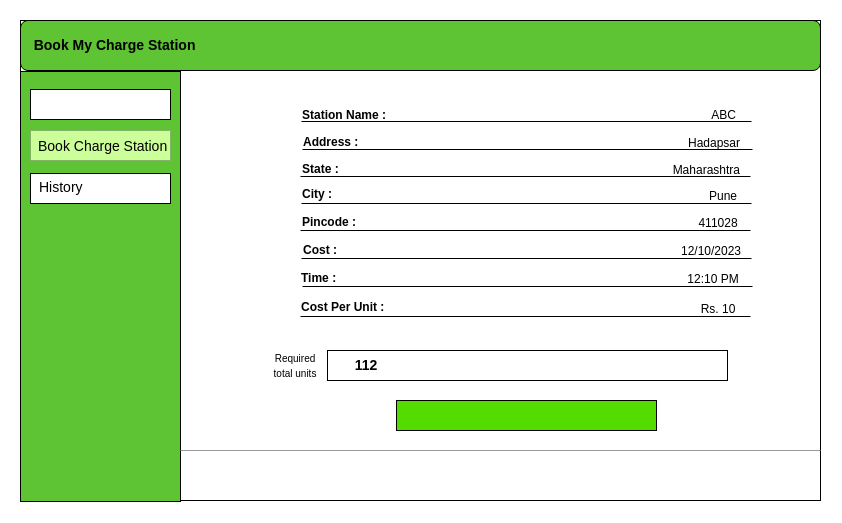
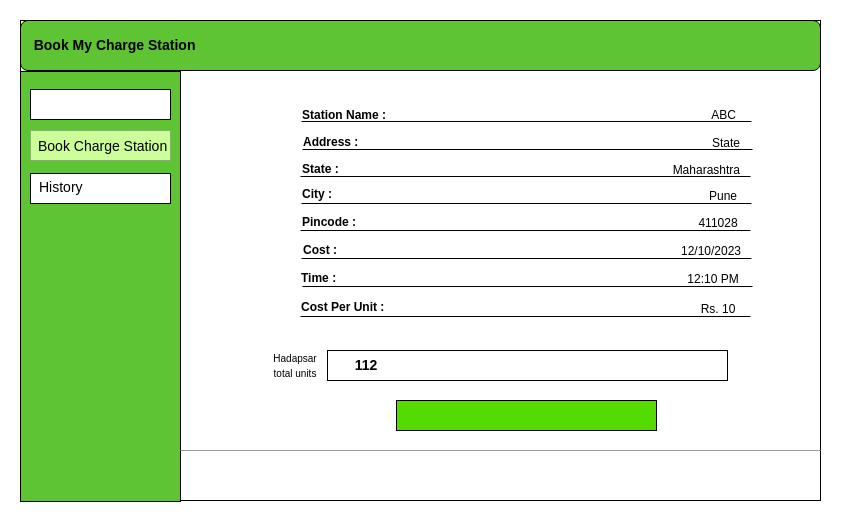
  <mxCell id="0" />
  <mxCell id="1" parent="0" />
  <mxCell id="2" value="" style="rounded=0;whiteSpace=wrap;html=1;" vertex="1" parent="1"><mxGeometry y="20" width="800" height="480" as="geometry" x="20" /></mxCell>
  <mxCell id="3" value="&amp;nbsp;&amp;nbsp; Book My Charge Station" style="whiteSpace=wrap;html=1;fontStyle=1;fontSize=14;align=left;fillColor=#5FC433;rounded=1;" vertex="1" parent="1"><mxGeometry y="20" width="800" height="50" as="geometry" x="20" /></mxCell>
  <mxCell id="4" value="" style="rounded=0;whiteSpace=wrap;html=1;fillColor=#5FC433;" vertex="1" parent="1"><mxGeometry y="71" width="160" height="430" as="geometry" x="20" /></mxCell>
  <mxCell id="5" value="" style="rounded=0;whiteSpace=wrap;html=1;" vertex="1" parent="1"><mxGeometry x="30" y="89" width="140" height="30" as="geometry" /></mxCell>
  <mxCell id="6" value="" style="rounded=0;whiteSpace=wrap;html=1;fillColor=#CCFF99;strokeColor=#82b366;" vertex="1" parent="1"><mxGeometry x="30" y="130" width="140" height="30" as="geometry" /></mxCell>
  <mxCell id="7" value="" style="rounded=0;whiteSpace=wrap;html=1;" vertex="1" parent="1"><mxGeometry x="30" y="173" width="140" height="30" as="geometry" /></mxCell>
  <mxCell id="8" value="" style="verticalLabelPosition=bottom;shadow=0;dashed=0;align=center;html=1;verticalAlign=top;strokeWidth=1;shape=mxgraph.mockup.markup.line;strokeColor=#999999;" vertex="1" parent="1"><mxGeometry x="180" y="440" width="640" height="20" as="geometry" /></mxCell>
  <mxCell id="9" value="" style="line;strokeWidth=1;rotatable=0;dashed=0;labelPosition=right;align=left;verticalAlign=middle;spacingTop=0;spacingLeft=6;points=[];portConstraint=eastwest;" vertex="1" parent="1"><mxGeometry x="300" y="171" width="450" height="10" as="geometry" /></mxCell>
  <mxCell id="10" value="" style="line;strokeWidth=1;rotatable=0;dashed=0;labelPosition=right;align=left;verticalAlign=middle;spacingTop=0;spacingLeft=6;points=[];portConstraint=eastwest;" vertex="1" parent="1"><mxGeometry x="302" y="144" width="450" height="10" as="geometry" /></mxCell>
  <mxCell id="11" value="" style="line;strokeWidth=1;rotatable=0;dashed=0;labelPosition=right;align=left;verticalAlign=middle;spacingTop=0;spacingLeft=6;points=[];portConstraint=eastwest;" vertex="1" parent="1"><mxGeometry x="301" y="198" width="450" height="10" as="geometry" /></mxCell>
  <mxCell id="12" value="" style="line;strokeWidth=1;rotatable=0;dashed=0;labelPosition=right;align=left;verticalAlign=middle;spacingTop=0;spacingLeft=6;points=[];portConstraint=eastwest;" vertex="1" parent="1"><mxGeometry x="300" y="225" width="450" height="10" as="geometry" /></mxCell>
  <mxCell id="13" value="" style="line;strokeWidth=1;rotatable=0;dashed=0;labelPosition=right;align=left;verticalAlign=middle;spacingTop=0;spacingLeft=6;points=[];portConstraint=eastwest;" vertex="1" parent="1"><mxGeometry x="301" y="116" width="450" height="10" as="geometry" /></mxCell>
  <mxCell id="14" value="" style="line;strokeWidth=1;rotatable=0;dashed=0;labelPosition=right;align=left;verticalAlign=middle;spacingTop=0;spacingLeft=6;points=[];portConstraint=eastwest;" vertex="1" parent="1"><mxGeometry x="301" y="253" width="450" height="10" as="geometry" /></mxCell>
  <mxCell id="15" value="" style="line;strokeWidth=1;rotatable=0;dashed=0;labelPosition=right;align=left;verticalAlign=middle;spacingTop=0;spacingLeft=6;points=[];portConstraint=eastwest;" vertex="1" parent="1"><mxGeometry x="302" y="281" width="450" height="10" as="geometry" /></mxCell>
  <mxCell id="16" value="" style="line;strokeWidth=1;rotatable=0;dashed=0;labelPosition=right;align=left;verticalAlign=middle;spacingTop=0;spacingLeft=6;points=[];portConstraint=eastwest;" vertex="1" parent="1"><mxGeometry x="300" y="311" width="450" height="10" as="geometry" /></mxCell>
  <mxCell id="17" value="" style="rounded=0;whiteSpace=wrap;html=1;fillColor=#54DB00;" vertex="1" parent="1"><mxGeometry x="396" y="400" width="260" height="30" as="geometry" /></mxCell>
  <mxCell id="18" value="" style="rounded=0;whiteSpace=wrap;html=1;fontSize=14;" vertex="1" parent="1"><mxGeometry x="327" y="350" width="400" height="30" as="geometry" /></mxCell>
- <mxCell id="19" value="&lt;font style=&quot;font-size: 10px;&quot;&gt;Required total units&lt;/font&gt;" style="text;html=1;strokeColor=none;fillColor=none;align=center;verticalAlign=middle;whiteSpace=wrap;rounded=0;" vertex="1" parent="1"><mxGeometry x="265" y="350" width="60" height="30" as="geometry" /></mxCell>
+ <mxCell id="19" value="&lt;font style=&quot;font-size: 10px;&quot;&gt;Hadapsar total units&lt;/font&gt;" style="text;html=1;strokeColor=none;fillColor=none;align=center;verticalAlign=middle;whiteSpace=wrap;rounded=0;" vertex="1" parent="1"><mxGeometry x="265" y="350" width="60" height="30" as="geometry" /></mxCell>
  <mxCell id="20" value="Book Charge Station" style="text;html=1;strokeColor=none;fillColor=none;align=left;verticalAlign=middle;whiteSpace=wrap;rounded=0;fontSize=14;" vertex="1" parent="1"><mxGeometry x="36" y="131" width="150" height="30" as="geometry" /></mxCell>
  <mxCell id="21" value="History" style="text;html=1;strokeColor=none;fillColor=none;align=left;verticalAlign=middle;whiteSpace=wrap;rounded=0;fontSize=14;" vertex="1" parent="1"><mxGeometry x="37" y="172" width="60" height="30" as="geometry" /></mxCell>
  <mxCell id="22" value="ABC" style="text;html=1;strokeColor=none;fillColor=none;align=right;verticalAlign=middle;whiteSpace=wrap;rounded=0;" vertex="1" parent="1"><mxGeometry x="678" y="100" width="60" height="30" as="geometry" /></mxCell>
  <mxCell id="23" value="Station Name :" style="text;html=1;strokeColor=none;fillColor=none;align=left;verticalAlign=middle;whiteSpace=wrap;rounded=0;fontStyle=1" vertex="1" parent="1"><mxGeometry x="300" y="100" width="90" height="30" as="geometry" /></mxCell>
  <mxCell id="24" value="Address :" style="text;html=1;strokeColor=none;fillColor=none;align=left;verticalAlign=middle;whiteSpace=wrap;rounded=0;fontStyle=1" vertex="1" parent="1"><mxGeometry x="301" y="127" width="60" height="30" as="geometry" /></mxCell>
  <mxCell id="25" value="State :" style="text;html=1;strokeColor=none;fillColor=none;align=left;verticalAlign=middle;whiteSpace=wrap;rounded=0;fontStyle=1" vertex="1" parent="1"><mxGeometry x="300" y="154" width="60" height="30" as="geometry" /></mxCell>
  <mxCell id="26" value="City :" style="text;html=1;strokeColor=none;fillColor=none;align=left;verticalAlign=middle;whiteSpace=wrap;rounded=0;fontStyle=1" vertex="1" parent="1"><mxGeometry x="300" y="179" width="90" height="30" as="geometry" /></mxCell>
  <mxCell id="27" value="Pincode :" style="text;html=1;strokeColor=none;fillColor=none;align=left;verticalAlign=middle;whiteSpace=wrap;rounded=0;fontStyle=1" vertex="1" parent="1"><mxGeometry x="300" y="207" width="60" height="30" as="geometry" /></mxCell>
  <mxCell id="28" value="Cost :" style="text;html=1;strokeColor=none;fillColor=none;align=left;verticalAlign=middle;whiteSpace=wrap;rounded=0;fontStyle=1" vertex="1" parent="1"><mxGeometry x="301" y="235" width="60" height="30" as="geometry" /></mxCell>
  <mxCell id="29" value="Time :" style="text;html=1;strokeColor=none;fillColor=none;align=left;verticalAlign=middle;whiteSpace=wrap;rounded=0;fontStyle=1" vertex="1" parent="1"><mxGeometry x="299" y="263" width="60" height="30" as="geometry" /></mxCell>
  <mxCell id="30" value="Cost Per Unit :" style="text;html=1;strokeColor=none;fillColor=none;align=left;verticalAlign=middle;whiteSpace=wrap;rounded=0;fontStyle=1" vertex="1" parent="1"><mxGeometry x="299" y="292" width="90" height="30" as="geometry" /></mxCell>
- <mxCell id="31" value="&lt;div align=&quot;right&quot;&gt;Hadapsar&lt;/div&gt;" style="text;html=1;strokeColor=none;fillColor=none;align=right;verticalAlign=middle;whiteSpace=wrap;rounded=0;" vertex="1" parent="1"><mxGeometry x="682" y="128" width="60" height="30" as="geometry" /></mxCell>
+ <mxCell id="31" value="&lt;div align=&quot;right&quot;&gt;State&lt;/div&gt;" style="text;html=1;strokeColor=none;fillColor=none;align=right;verticalAlign=middle;whiteSpace=wrap;rounded=0;" vertex="1" parent="1"><mxGeometry x="682" y="128" width="60" height="30" as="geometry" /></mxCell>
  <mxCell id="32" value="Maharashtra" style="text;html=1;strokeColor=none;fillColor=none;align=right;verticalAlign=middle;whiteSpace=wrap;rounded=0;" vertex="1" parent="1"><mxGeometry x="682" y="155" width="60" height="30" as="geometry" /></mxCell>
  <mxCell id="33" value="Pune" style="text;html=1;strokeColor=none;fillColor=none;align=center;verticalAlign=middle;whiteSpace=wrap;rounded=0;" vertex="1" parent="1"><mxGeometry x="693" y="181" width="60" height="30" as="geometry" /></mxCell>
  <mxCell id="34" value="411028" style="text;html=1;strokeColor=none;fillColor=none;align=center;verticalAlign=middle;whiteSpace=wrap;rounded=0;" vertex="1" parent="1"><mxGeometry x="688" y="208" width="60" height="30" as="geometry" /></mxCell>
  <mxCell id="35" value="12/10/2023" style="text;html=1;strokeColor=none;fillColor=none;align=center;verticalAlign=middle;whiteSpace=wrap;rounded=0;" vertex="1" parent="1"><mxGeometry x="681" y="236" width="60" height="30" as="geometry" /></mxCell>
  <mxCell id="36" value="12:10 PM" style="text;html=1;strokeColor=none;fillColor=none;align=center;verticalAlign=middle;whiteSpace=wrap;rounded=0;" vertex="1" parent="1"><mxGeometry x="683" y="264" width="60" height="30" as="geometry" /></mxCell>
  <mxCell id="37" value="Rs. 10" style="text;html=1;strokeColor=none;fillColor=none;align=center;verticalAlign=middle;whiteSpace=wrap;rounded=0;" vertex="1" parent="1"><mxGeometry x="688" y="294" width="60" height="30" as="geometry" /></mxCell>
  <mxCell id="38" value="112" style="text;html=1;strokeColor=none;fillColor=none;align=center;verticalAlign=middle;whiteSpace=wrap;rounded=0;fontSize=14;fontStyle=1" vertex="1" parent="1"><mxGeometry x="336" y="350" width="60" height="30" as="geometry" /></mxCell>
